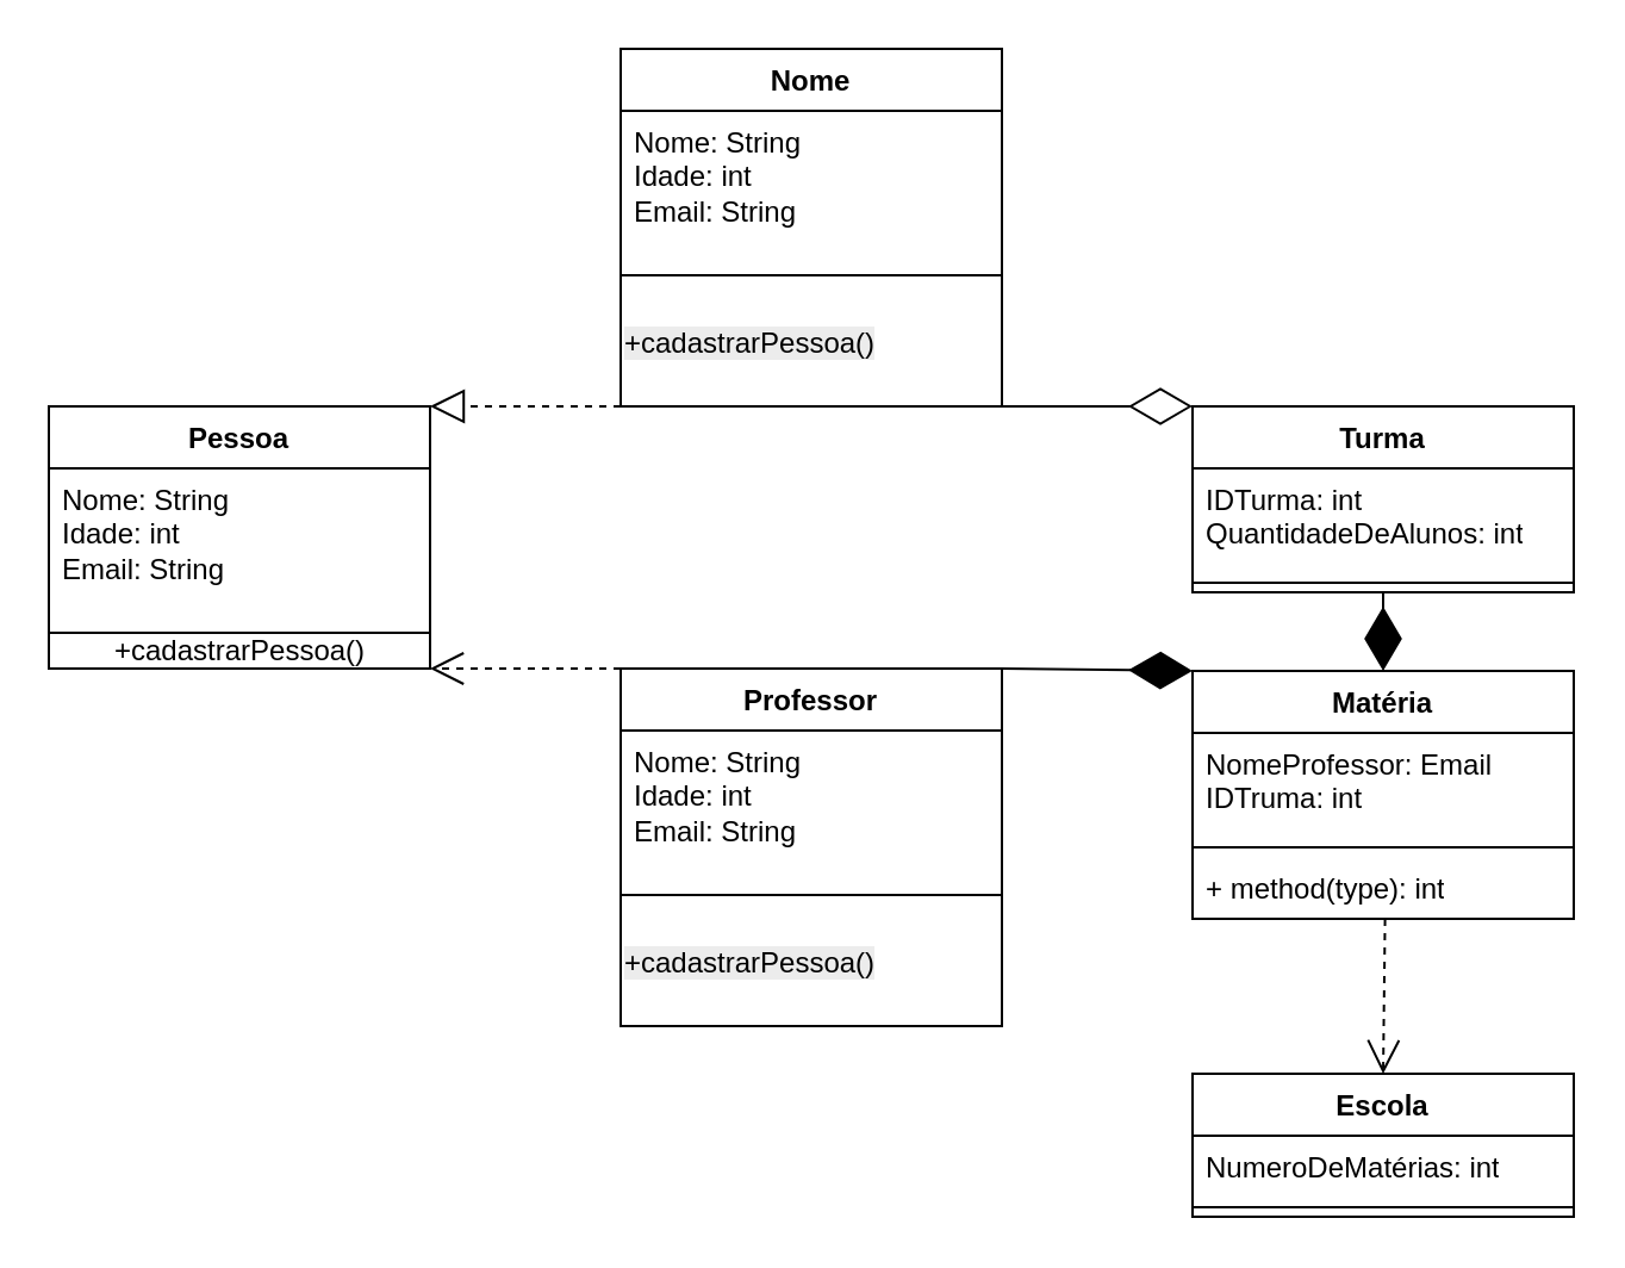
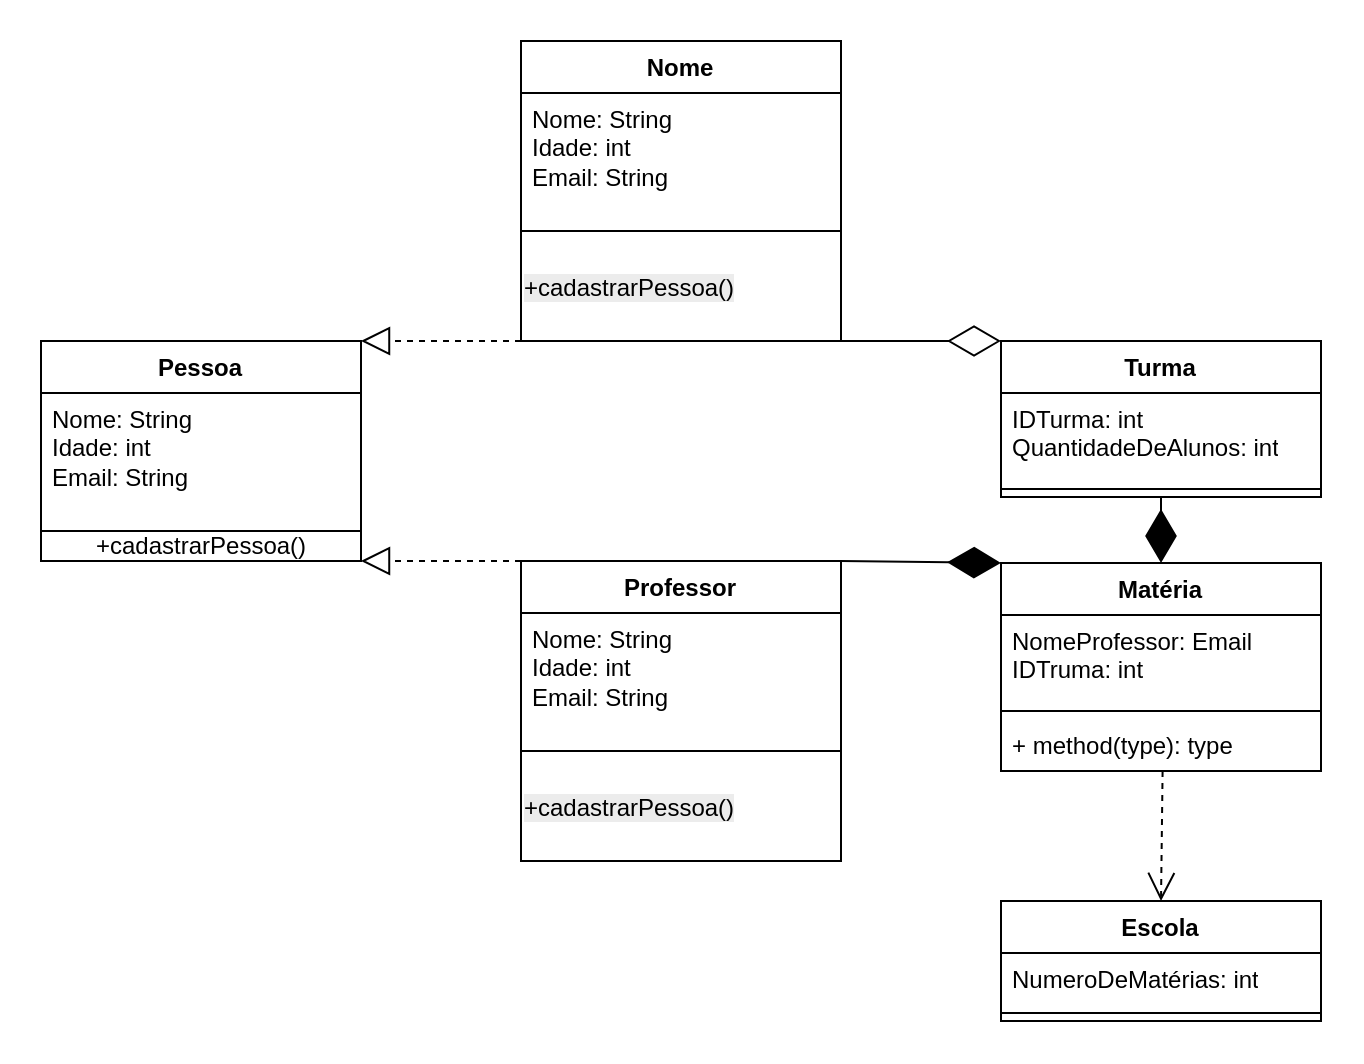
  <mxCell id="0" />
  <mxCell id="1" parent="0" />
  <mxCell id="2" value="Nome" style="swimlane;fontStyle=1;align=center;verticalAlign=top;childLayout=stackLayout;horizontal=1;startSize=26;horizontalStack=0;resizeParent=1;resizeParentMax=0;resizeLast=0;collapsible=1;marginBottom=0;whiteSpace=wrap;html=1;" vertex="1" parent="1"><mxGeometry x="260" y="20" width="160" height="150" as="geometry" /></mxCell>
  <mxCell id="3" value="Nome: String&lt;div&gt;Idade: int&lt;/div&gt;&lt;div&gt;Email: String&lt;/div&gt;" style="text;strokeColor=none;fillColor=none;align=left;verticalAlign=top;spacingLeft=4;spacingRight=4;overflow=hidden;rotatable=0;points=[[0,0.5],[1,0.5]];portConstraint=eastwest;whiteSpace=wrap;html=1;" vertex="1" parent="2"><mxGeometry y="26" width="160" height="54" as="geometry" /></mxCell>
  <mxCell id="4" value="" style="line;strokeWidth=1;fillColor=none;align=left;verticalAlign=middle;spacingTop=-1;spacingLeft=3;spacingRight=3;rotatable=0;labelPosition=right;points=[];portConstraint=eastwest;strokeColor=inherit;" vertex="1" parent="2"><mxGeometry y="80" width="160" height="30" as="geometry" /></mxCell>
  <mxCell id="5" value="&lt;span style=&quot;color: rgb(0, 0, 0); font-family: Helvetica; font-size: 12px; font-style: normal; font-variant-ligatures: normal; font-variant-caps: normal; font-weight: 400; letter-spacing: normal; orphans: 2; text-align: center; text-indent: 0px; text-transform: none; widows: 2; word-spacing: 0px; -webkit-text-stroke-width: 0px; white-space: nowrap; background-color: rgb(236, 236, 236); text-decoration-thickness: initial; text-decoration-style: initial; text-decoration-color: initial; display: inline !important; float: none;&quot;&gt;+cadastrarPessoa()&lt;/span&gt;" style="text;whiteSpace=wrap;html=1;" vertex="1" parent="2"><mxGeometry y="110" width="160" height="40" as="geometry" /></mxCell>
  <mxCell id="6" value="Turma" style="swimlane;fontStyle=1;align=center;verticalAlign=top;childLayout=stackLayout;horizontal=1;startSize=26;horizontalStack=0;resizeParent=1;resizeParentMax=0;resizeLast=0;collapsible=1;marginBottom=0;whiteSpace=wrap;html=1;" vertex="1" parent="1"><mxGeometry x="500" y="170" width="160" height="78" as="geometry" /></mxCell>
  <mxCell id="7" value="IDTurma: int&lt;div&gt;QuantidadeDeAlunos: int&lt;/div&gt;" style="text;strokeColor=none;fillColor=none;align=left;verticalAlign=top;spacingLeft=4;spacingRight=4;overflow=hidden;rotatable=0;points=[[0,0.5],[1,0.5]];portConstraint=eastwest;whiteSpace=wrap;html=1;" vertex="1" parent="6"><mxGeometry y="26" width="160" height="44" as="geometry" /></mxCell>
  <mxCell id="8" value="" style="line;strokeWidth=1;fillColor=none;align=left;verticalAlign=middle;spacingTop=-1;spacingLeft=3;spacingRight=3;rotatable=0;labelPosition=right;points=[];portConstraint=eastwest;strokeColor=inherit;" vertex="1" parent="6"><mxGeometry y="70" width="160" height="8" as="geometry" /></mxCell>
  <mxCell id="9" value="Escola" style="swimlane;fontStyle=1;align=center;verticalAlign=top;childLayout=stackLayout;horizontal=1;startSize=26;horizontalStack=0;resizeParent=1;resizeParentMax=0;resizeLast=0;collapsible=1;marginBottom=0;whiteSpace=wrap;html=1;" vertex="1" parent="1"><mxGeometry x="500" y="450" width="160" height="60" as="geometry" /></mxCell>
  <mxCell id="10" value="NumeroDeMatérias: int" style="text;strokeColor=none;fillColor=none;align=left;verticalAlign=top;spacingLeft=4;spacingRight=4;overflow=hidden;rotatable=0;points=[[0,0.5],[1,0.5]];portConstraint=eastwest;whiteSpace=wrap;html=1;" vertex="1" parent="9"><mxGeometry y="26" width="160" height="26" as="geometry" /></mxCell>
  <mxCell id="11" value="" style="line;strokeWidth=1;fillColor=none;align=left;verticalAlign=middle;spacingTop=-1;spacingLeft=3;spacingRight=3;rotatable=0;labelPosition=right;points=[];portConstraint=eastwest;strokeColor=inherit;" vertex="1" parent="9"><mxGeometry y="52" width="160" height="8" as="geometry" /></mxCell>
  <mxCell id="12" value="Pessoa" style="swimlane;fontStyle=1;align=center;verticalAlign=top;childLayout=stackLayout;horizontal=1;startSize=26;horizontalStack=0;resizeParent=1;resizeParentMax=0;resizeLast=0;collapsible=1;marginBottom=0;whiteSpace=wrap;html=1;" vertex="1" parent="1"><mxGeometry x="20" y="170" width="160" height="110" as="geometry" /></mxCell>
  <mxCell id="13" value="Nome: String&lt;div&gt;Idade: int&lt;/div&gt;&lt;div&gt;Email: String&lt;/div&gt;" style="text;strokeColor=none;fillColor=none;align=left;verticalAlign=top;spacingLeft=4;spacingRight=4;overflow=hidden;rotatable=0;points=[[0,0.5],[1,0.5]];portConstraint=eastwest;whiteSpace=wrap;html=1;" vertex="1" parent="12"><mxGeometry y="26" width="160" height="54" as="geometry" /></mxCell>
  <mxCell id="14" value="" style="line;strokeWidth=1;fillColor=none;align=left;verticalAlign=middle;spacingTop=-1;spacingLeft=3;spacingRight=3;rotatable=0;labelPosition=right;points=[];portConstraint=eastwest;strokeColor=inherit;" vertex="1" parent="12"><mxGeometry y="80" width="160" height="30" as="geometry" /></mxCell>
  <mxCell id="15" value="Professor" style="swimlane;fontStyle=1;align=center;verticalAlign=top;childLayout=stackLayout;horizontal=1;startSize=26;horizontalStack=0;resizeParent=1;resizeParentMax=0;resizeLast=0;collapsible=1;marginBottom=0;whiteSpace=wrap;html=1;" vertex="1" parent="1"><mxGeometry x="260" y="280" width="160" height="150" as="geometry" /></mxCell>
  <mxCell id="16" value="Nome: String&lt;div&gt;Idade: int&lt;/div&gt;&lt;div&gt;Email: String&lt;/div&gt;" style="text;strokeColor=none;fillColor=none;align=left;verticalAlign=top;spacingLeft=4;spacingRight=4;overflow=hidden;rotatable=0;points=[[0,0.5],[1,0.5]];portConstraint=eastwest;whiteSpace=wrap;html=1;" vertex="1" parent="15"><mxGeometry y="26" width="160" height="54" as="geometry" /></mxCell>
  <mxCell id="17" value="" style="line;strokeWidth=1;fillColor=none;align=left;verticalAlign=middle;spacingTop=-1;spacingLeft=3;spacingRight=3;rotatable=0;labelPosition=right;points=[];portConstraint=eastwest;strokeColor=inherit;" vertex="1" parent="15"><mxGeometry y="80" width="160" height="30" as="geometry" /></mxCell>
  <mxCell id="18" value="&lt;span style=&quot;color: rgb(0, 0, 0); font-family: Helvetica; font-size: 12px; font-style: normal; font-variant-ligatures: normal; font-variant-caps: normal; font-weight: 400; letter-spacing: normal; orphans: 2; text-align: center; text-indent: 0px; text-transform: none; widows: 2; word-spacing: 0px; -webkit-text-stroke-width: 0px; white-space: nowrap; background-color: rgb(236, 236, 236); text-decoration-thickness: initial; text-decoration-style: initial; text-decoration-color: initial; display: inline !important; float: none;&quot;&gt;+cadastrarPessoa()&lt;/span&gt;" style="text;whiteSpace=wrap;html=1;" vertex="1" parent="15"><mxGeometry y="110" width="160" height="40" as="geometry" /></mxCell>
- <mxCell id="19" value="" style="endArrow=open;dashed=1;endFill=0;endSize=12;html=1;rounded=0;exitX=0;exitY=0;exitDx=0;exitDy=0;entryX=1;entryY=1;entryDx=0;entryDy=0;" edge="1" parent="1" source="15" target="12"><mxGeometry width="160" relative="1" as="geometry"><mxPoint x="310" y="330" as="sourcePoint" /><mxPoint x="470" y="330" as="targetPoint" /></mxGeometry></mxCell>
+ <mxCell id="19" value="" style="endArrow=block;dashed=1;endFill=0;endSize=12;html=1;rounded=0;exitX=0;exitY=0;exitDx=0;exitDy=0;entryX=1;entryY=1;entryDx=0;entryDy=0;" edge="1" parent="1" source="15" target="12"><mxGeometry width="160" relative="1" as="geometry"><mxPoint x="310" y="330" as="sourcePoint" /><mxPoint x="470" y="330" as="targetPoint" /></mxGeometry></mxCell>
  <mxCell id="20" value="" style="endArrow=block;dashed=1;endFill=0;endSize=12;html=1;rounded=0;exitX=0;exitY=1;exitDx=0;exitDy=0;entryX=1;entryY=0;entryDx=0;entryDy=0;" edge="1" parent="1" source="2" target="12"><mxGeometry width="160" relative="1" as="geometry"><mxPoint x="280" y="160" as="sourcePoint" /><mxPoint x="200" y="160" as="targetPoint" /></mxGeometry></mxCell>
  <mxCell id="21" value="Matéria" style="swimlane;fontStyle=1;align=center;verticalAlign=top;childLayout=stackLayout;horizontal=1;startSize=26;horizontalStack=0;resizeParent=1;resizeParentMax=0;resizeLast=0;collapsible=1;marginBottom=0;whiteSpace=wrap;html=1;" vertex="1" parent="1"><mxGeometry x="500" y="281" width="160" height="104" as="geometry" /></mxCell>
  <mxCell id="22" value="NomeProfessor: Email&lt;div&gt;IDTruma: int&lt;/div&gt;" style="text;strokeColor=none;fillColor=none;align=left;verticalAlign=top;spacingLeft=4;spacingRight=4;overflow=hidden;rotatable=0;points=[[0,0.5],[1,0.5]];portConstraint=eastwest;whiteSpace=wrap;html=1;" vertex="1" parent="21"><mxGeometry y="26" width="160" height="44" as="geometry" /></mxCell>
  <mxCell id="23" value="" style="line;strokeWidth=1;fillColor=none;align=left;verticalAlign=middle;spacingTop=-1;spacingLeft=3;spacingRight=3;rotatable=0;labelPosition=right;points=[];portConstraint=eastwest;strokeColor=inherit;" vertex="1" parent="21"><mxGeometry y="70" width="160" height="8" as="geometry" /></mxCell>
- <mxCell id="24" value="+ method(type): int" style="text;strokeColor=none;fillColor=none;align=left;verticalAlign=top;spacingLeft=4;spacingRight=4;overflow=hidden;rotatable=0;points=[[0,0.5],[1,0.5]];portConstraint=eastwest;whiteSpace=wrap;html=1;" vertex="1" parent="21"><mxGeometry y="78" width="160" height="26" as="geometry" /></mxCell>
+ <mxCell id="24" value="+ method(type): type" style="text;strokeColor=none;fillColor=none;align=left;verticalAlign=top;spacingLeft=4;spacingRight=4;overflow=hidden;rotatable=0;points=[[0,0.5],[1,0.5]];portConstraint=eastwest;whiteSpace=wrap;html=1;" vertex="1" parent="21"><mxGeometry y="78" width="160" height="26" as="geometry" /></mxCell>
  <mxCell id="25" value="" style="endArrow=diamondThin;endFill=0;endSize=24;html=1;rounded=0;exitX=1;exitY=1;exitDx=0;exitDy=0;entryX=0;entryY=0;entryDx=0;entryDy=0;" edge="1" parent="1" source="5" target="6"><mxGeometry width="160" relative="1" as="geometry"><mxPoint x="310" y="330" as="sourcePoint" /><mxPoint x="470" y="330" as="targetPoint" /></mxGeometry></mxCell>
  <mxCell id="26" value="" style="endArrow=diamondThin;endFill=1;endSize=24;html=1;rounded=0;exitX=0.5;exitY=1;exitDx=0;exitDy=0;entryX=0.5;entryY=0;entryDx=0;entryDy=0;" edge="1" parent="1" source="6" target="21"><mxGeometry width="160" relative="1" as="geometry"><mxPoint x="310" y="330" as="sourcePoint" /><mxPoint x="470" y="330" as="targetPoint" /></mxGeometry></mxCell>
  <mxCell id="27" value="+cadastrarPessoa()" style="text;html=1;align=center;verticalAlign=middle;resizable=0;points=[];autosize=1;strokeColor=none;fillColor=none;" vertex="1" parent="1"><mxGeometry x="35" y="258" width="130" height="30" as="geometry" /></mxCell>
  <mxCell id="28" value="" style="endArrow=open;endFill=1;endSize=12;html=1;rounded=0;entryX=0.5;entryY=0;entryDx=0;entryDy=0;exitX=0.505;exitY=1;exitDx=0;exitDy=0;exitPerimeter=0;dashed=1;" edge="1" parent="1" source="24" target="9"><mxGeometry width="160" relative="1" as="geometry"><mxPoint x="590" y="390" as="sourcePoint" /><mxPoint x="470" y="330" as="targetPoint" /></mxGeometry></mxCell>
  <mxCell id="29" value="" style="endArrow=diamondThin;endFill=1;endSize=24;html=1;rounded=0;exitX=1;exitY=0;exitDx=0;exitDy=0;entryX=0;entryY=0;entryDx=0;entryDy=0;" edge="1" parent="1" source="15" target="21"><mxGeometry width="160" relative="1" as="geometry"><mxPoint x="130" y="290" as="sourcePoint" /><mxPoint x="290" y="290" as="targetPoint" /></mxGeometry></mxCell>
